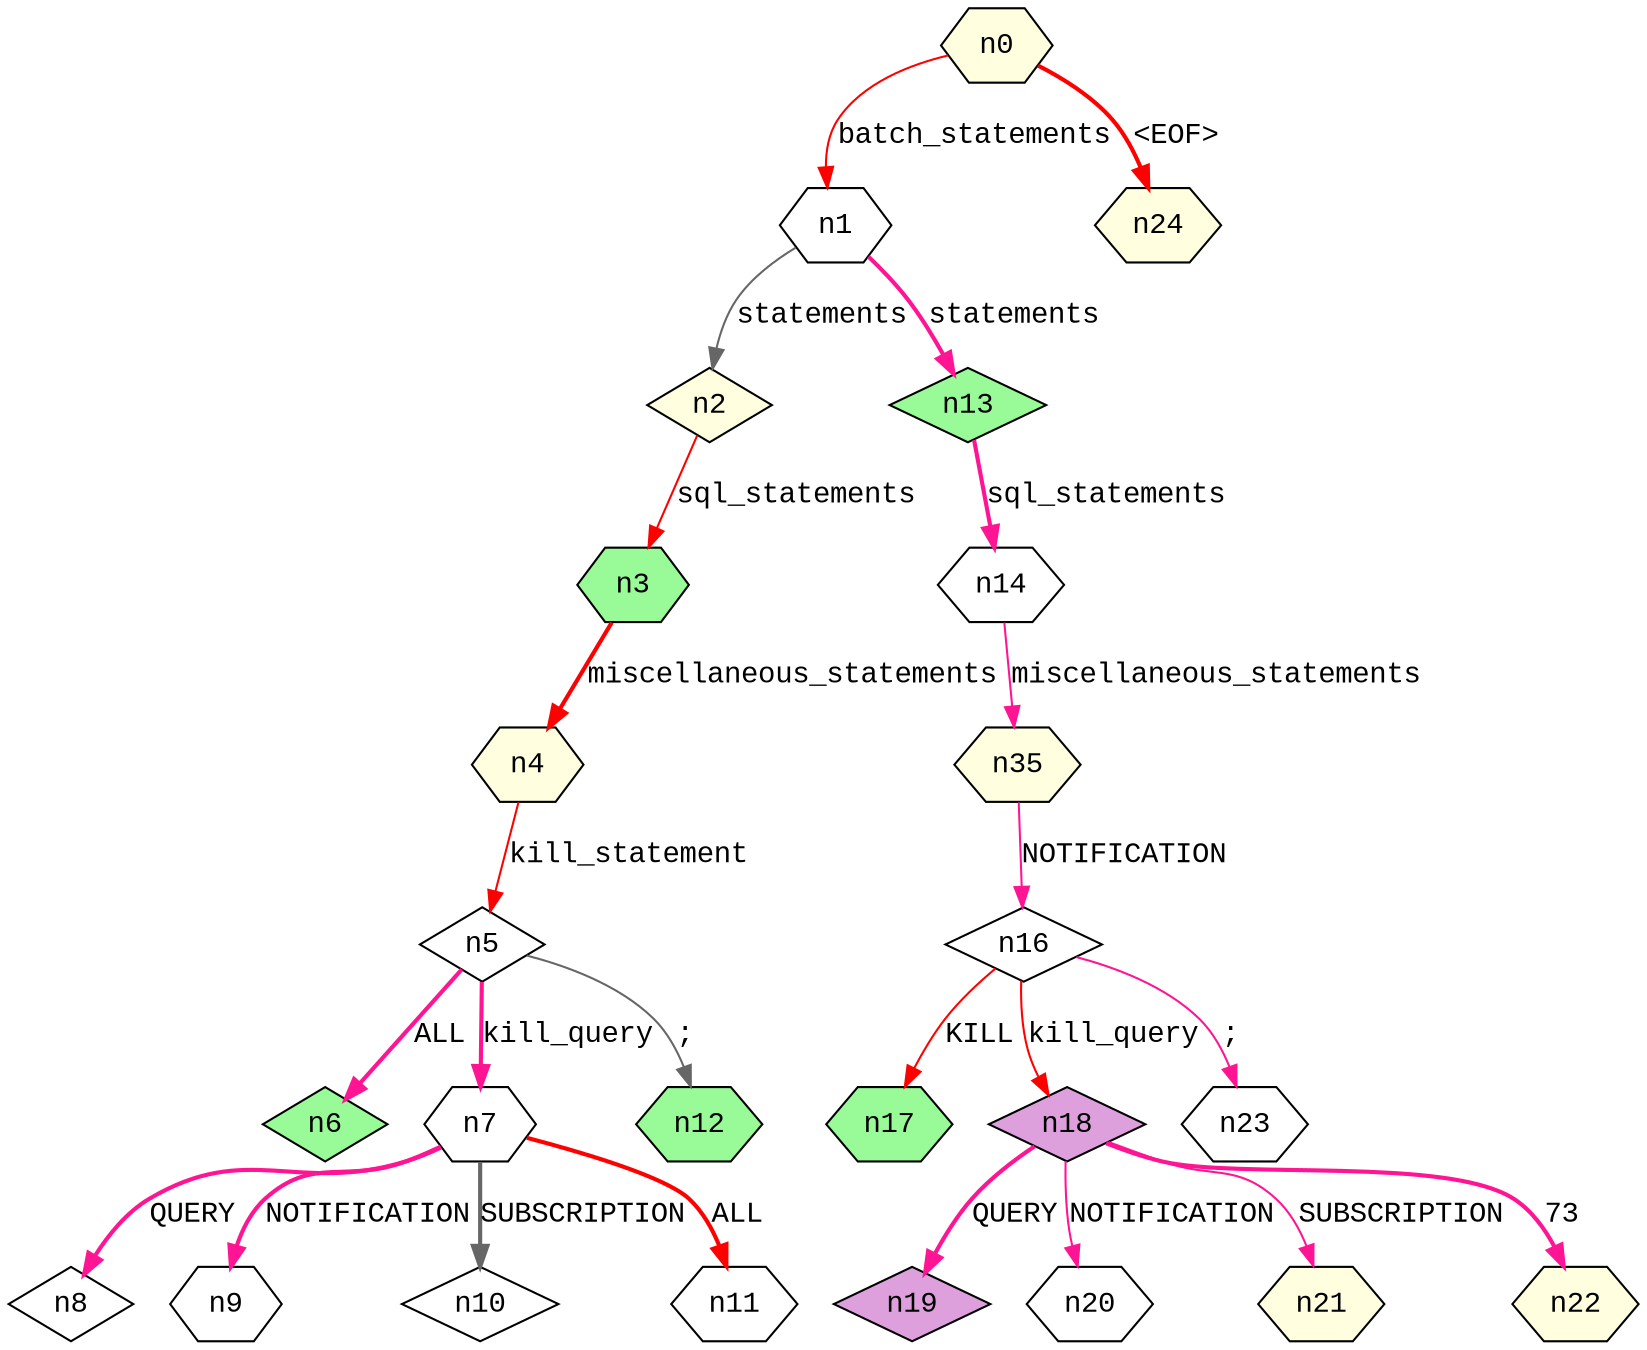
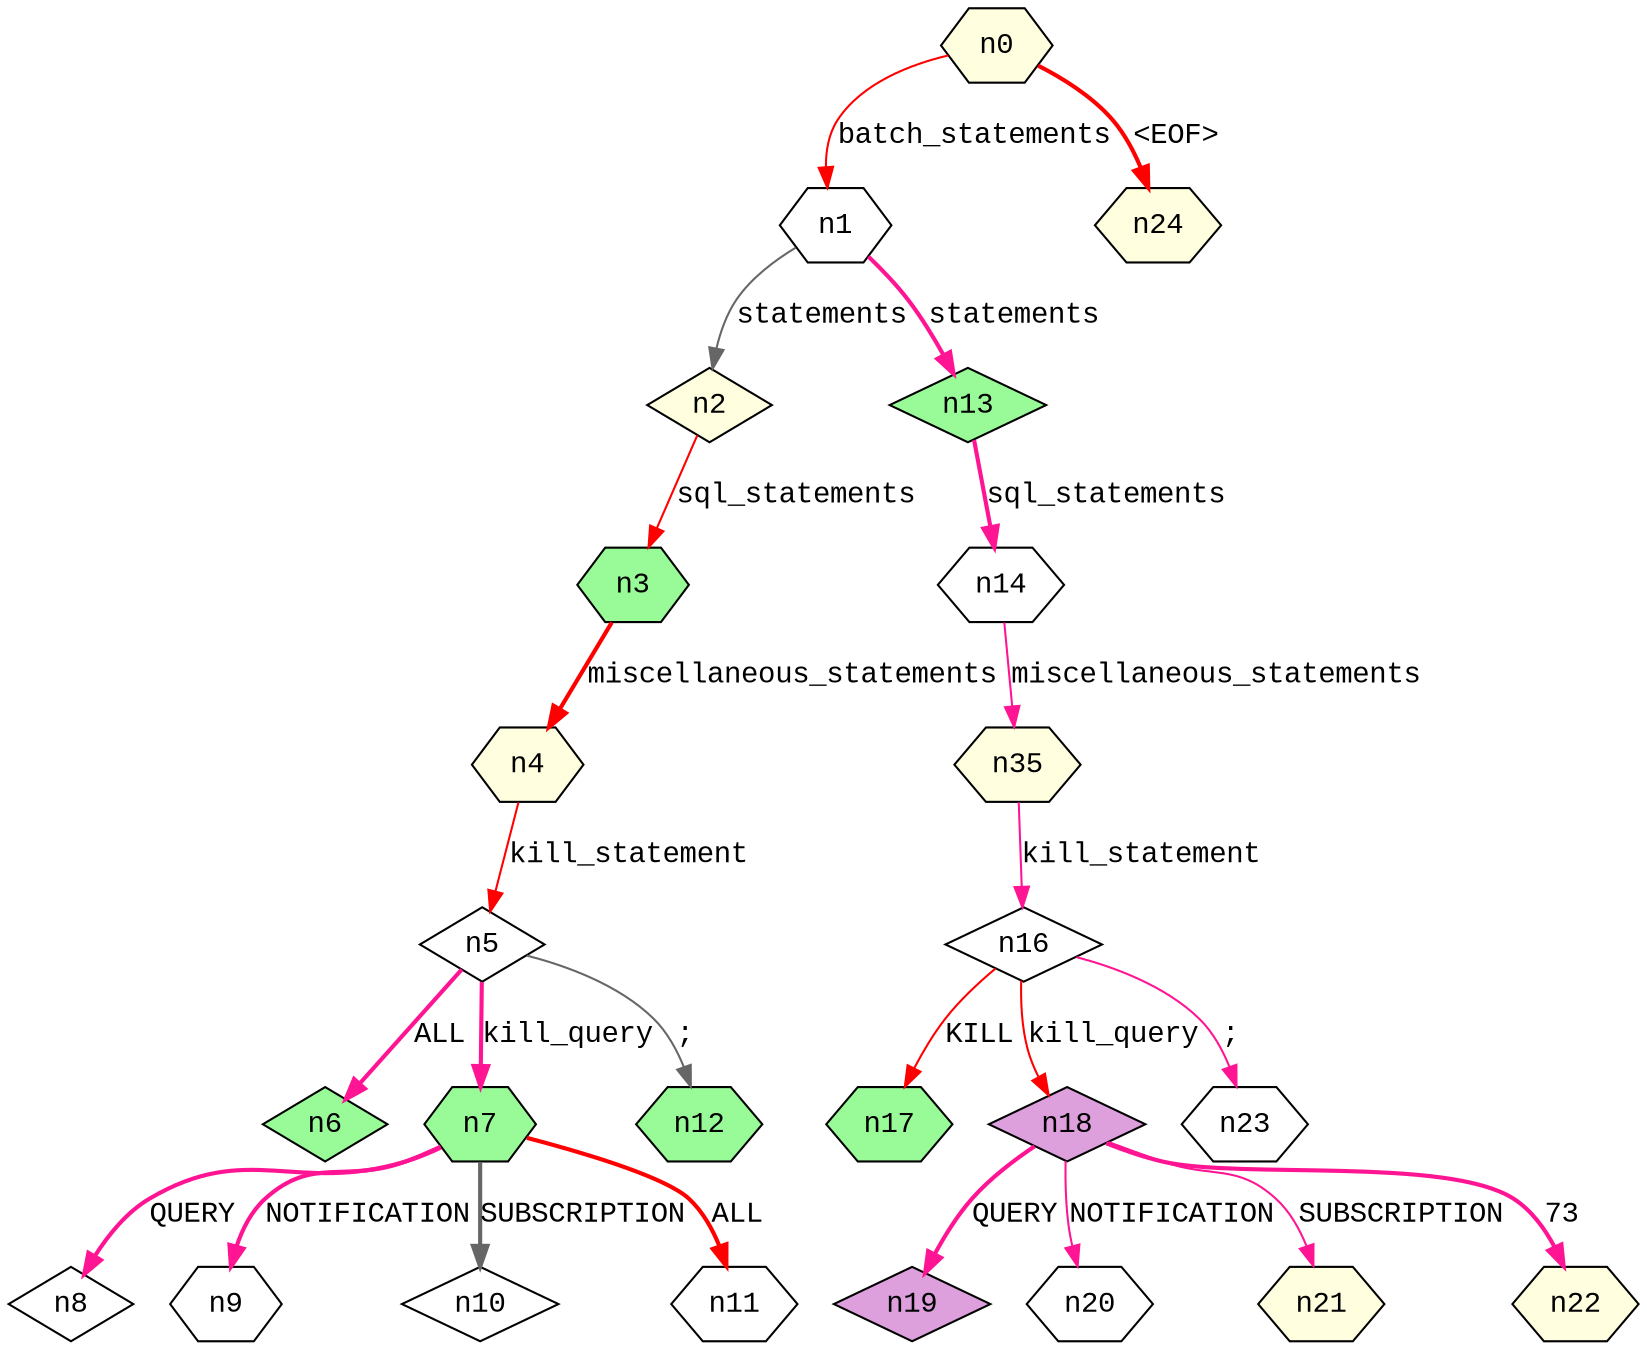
  digraph {
    fontname="Liberation Mono"
    node [fillcolor=white fontname="Liberation Mono" shape=hexagon style=filled]
    edge [color=deeppink fontname="Liberation Mono" style=solid]
    n0 [fillcolor=lightyellow]
    n1
    n24 [fillcolor=lightyellow]
    n2 [fillcolor=lightyellow shape=diamond]
    n13 [fillcolor=palegreen shape=diamond]
    n3 [fillcolor=palegreen]
    n14
    n4 [fillcolor=lightyellow]
    n5 [shape=diamond]
    n6 [fillcolor=palegreen shape=diamond]
-   n7
+   n7 [fillcolor=palegreen]
    n12 [fillcolor=palegreen]
    n8 [shape=diamond]
    n9
    n10 [shape=diamond]
    n11
    n15 [fillcolor=lightyellow label=n35]
    n16 [shape=diamond]
    n17 [fillcolor=palegreen]
    n18 [fillcolor=plum shape=diamond]
    n23
    n19 [fillcolor=plum shape=diamond]
    n20
    n21 [fillcolor=lightyellow]
    n22 [fillcolor=lightyellow]
    n0 -> n1 [color=red label=batch_statements]
    n0 -> n24 [color=red label="<EOF>" style=bold]
    n1 -> n2 [color=gray40 label=statements]
    n1 -> n13 [label=statements style=bold]
    n2 -> n3 [color=red label=sql_statements]
    n13 -> n14 [label=sql_statements style=bold]
    n3 -> n4 [color=red label=miscellaneous_statements style=bold]
    n14 -> n15 [label=miscellaneous_statements]
    n4 -> n5 [color=red label=kill_statement]
    n5 -> n6 [label=ALL style=bold]
    n5 -> n7 [label=kill_query style=bold]
    n5 -> n12 [color=gray40 label=";"]
    n7 -> n8 [label=QUERY style=bold]
    n7 -> n9 [label=NOTIFICATION style=bold]
    n7 -> n10 [color=gray40 label=SUBSCRIPTION style=bold]
    n7 -> n11 [color=red label=ALL style=bold]
-   n15 -> n16 [label=NOTIFICATION]
+   n15 -> n16 [label=kill_statement]
    n16 -> n17 [color=red label=KILL]
    n16 -> n18 [color=red label=kill_query]
    n16 -> n23 [label=";"]
    n18 -> n19 [label=QUERY style=bold]
    n18 -> n20 [label=NOTIFICATION]
    n18 -> n21 [label=SUBSCRIPTION]
    n18 -> n22 [label=73 style=bold]
  }
